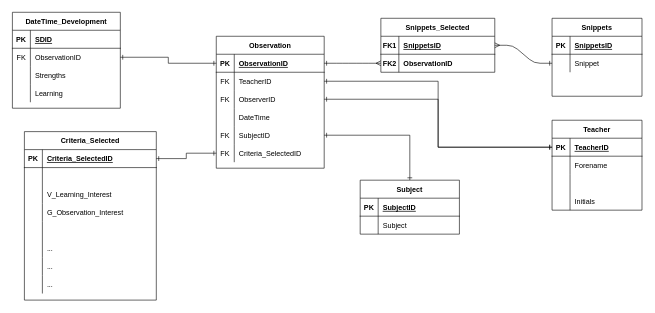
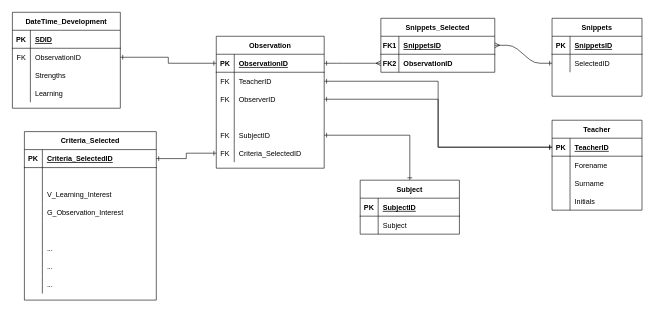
  <mxCell id="0" />
  <mxCell id="1" parent="0" />
  <mxCell id="2" value="" style="edgeStyle=entityRelationEdgeStyle;endArrow=ERmany;startArrow=ERone;endFill=0;startFill=0;" parent="1" source="68" target="97" edge="1"><mxGeometry width="100" height="100" relative="1" as="geometry"><mxPoint x="330" y="720" as="sourcePoint" /><mxPoint x="430" y="620" as="targetPoint" /></mxGeometry></mxCell>
  <mxCell id="3" value="" style="edgeStyle=entityRelationEdgeStyle;endArrow=ERone;startArrow=ERmany;endFill=0;startFill=0;" parent="1" source="94" target="13" edge="1"><mxGeometry width="100" height="100" relative="1" as="geometry"><mxPoint x="390" y="180" as="sourcePoint" /><mxPoint x="450" y="205" as="targetPoint" /></mxGeometry></mxCell>
  <mxCell id="4" value="" style="edgeStyle=orthogonalEdgeStyle;rounded=0;orthogonalLoop=1;jettySize=auto;html=1;startArrow=ERone;startFill=0;endArrow=ERone;endFill=0;exitX=1;exitY=0.5;exitDx=0;exitDy=0;entryX=0;entryY=0.5;entryDx=0;entryDy=0;" edge="1" parent="1" source="71" target="32"><mxGeometry relative="1" as="geometry" /></mxCell>
  <mxCell id="5" value="" style="edgeStyle=orthogonalEdgeStyle;rounded=0;orthogonalLoop=1;jettySize=auto;html=1;startArrow=ERone;startFill=0;endArrow=ERone;endFill=0;" edge="1" parent="1" source="80" target="86"><mxGeometry relative="1" as="geometry" /></mxCell>
  <mxCell id="6" value="" style="edgeStyle=orthogonalEdgeStyle;rounded=0;orthogonalLoop=1;jettySize=auto;html=1;startArrow=ERone;startFill=0;endArrow=ERone;endFill=0;entryX=1;entryY=0.5;entryDx=0;entryDy=0;" edge="1" parent="1" source="83" target="45"><mxGeometry relative="1" as="geometry" /></mxCell>
  <mxCell id="7" value="" style="edgeStyle=orthogonalEdgeStyle;rounded=0;orthogonalLoop=1;jettySize=auto;html=1;startArrow=ERone;startFill=0;endArrow=ERone;endFill=0;entryX=1;entryY=0.5;entryDx=0;entryDy=0;" edge="1" parent="1" source="32" target="74"><mxGeometry relative="1" as="geometry" /></mxCell>
  <mxCell id="8" value="" style="edgeStyle=orthogonalEdgeStyle;rounded=0;orthogonalLoop=1;jettySize=auto;html=1;startArrow=ERone;startFill=0;endArrow=ERone;endFill=0;" edge="1" parent="1" source="68" target="22"><mxGeometry relative="1" as="geometry" /></mxCell>
  <mxCell id="9" value="Snippets" style="shape=table;startSize=30;container=1;collapsible=1;childLayout=tableLayout;fixedRows=1;rowLines=0;fontStyle=1;align=center;resizeLast=1;" parent="1" vertex="1"><mxGeometry x="920" y="30" width="150" height="130" as="geometry" /></mxCell>
  <mxCell id="10" value="" style="shape=partialRectangle;collapsible=0;dropTarget=0;pointerEvents=0;fillColor=none;points=[[0,0.5],[1,0.5]];portConstraint=eastwest;top=0;left=0;right=0;bottom=1;" parent="9" vertex="1"><mxGeometry y="30" width="150" height="30" as="geometry" /></mxCell>
  <mxCell id="11" value="PK" style="shape=partialRectangle;overflow=hidden;connectable=0;fillColor=none;top=0;left=0;bottom=0;right=0;fontStyle=1;" parent="10" vertex="1"><mxGeometry width="30" height="30" as="geometry" /></mxCell>
  <mxCell id="12" value="SnippetsID" style="shape=partialRectangle;overflow=hidden;connectable=0;fillColor=none;top=0;left=0;bottom=0;right=0;align=left;spacingLeft=6;fontStyle=5;" parent="10" vertex="1"><mxGeometry x="30" width="120" height="30" as="geometry" /></mxCell>
  <mxCell id="13" value="" style="shape=partialRectangle;collapsible=0;dropTarget=0;pointerEvents=0;fillColor=none;points=[[0,0.5],[1,0.5]];portConstraint=eastwest;top=0;left=0;right=0;bottom=0;" parent="9" vertex="1"><mxGeometry y="60" width="150" height="30" as="geometry" /></mxCell>
  <mxCell id="14" value="" style="shape=partialRectangle;overflow=hidden;connectable=0;fillColor=none;top=0;left=0;bottom=0;right=0;" parent="13" vertex="1"><mxGeometry width="30" height="30" as="geometry" /></mxCell>
- <mxCell id="15" value="Snippet" style="shape=partialRectangle;overflow=hidden;connectable=0;fillColor=none;top=0;left=0;bottom=0;right=0;align=left;spacingLeft=6;" parent="13" vertex="1"><mxGeometry x="30" width="120" height="30" as="geometry" /></mxCell>
+ <mxCell id="15" value="SelectedID" style="shape=partialRectangle;overflow=hidden;connectable=0;fillColor=none;top=0;left=0;bottom=0;right=0;align=left;spacingLeft=6;" parent="13" vertex="1"><mxGeometry x="30" width="120" height="30" as="geometry" /></mxCell>
  <mxCell id="16" value="" style="shape=partialRectangle;collapsible=0;dropTarget=0;pointerEvents=0;fillColor=none;points=[[0,0.5],[1,0.5]];portConstraint=eastwest;top=0;left=0;right=0;bottom=0;" parent="9" vertex="1"><mxGeometry y="90" width="150" height="30" as="geometry" /></mxCell>
  <mxCell id="17" value="" style="shape=partialRectangle;overflow=hidden;connectable=0;fillColor=none;top=0;left=0;bottom=0;right=0;" parent="16" vertex="1"><mxGeometry width="30" height="30" as="geometry" /></mxCell>
  <mxCell id="18" value="DateTime_Development" style="shape=table;startSize=30;container=1;collapsible=1;childLayout=tableLayout;fixedRows=1;rowLines=0;fontStyle=1;align=center;resizeLast=1;" vertex="1" parent="1"><mxGeometry x="20" y="20" width="180" height="160" as="geometry" /></mxCell>
  <mxCell id="19" value="" style="shape=partialRectangle;collapsible=0;dropTarget=0;pointerEvents=0;fillColor=none;top=0;left=0;bottom=1;right=0;points=[[0,0.5],[1,0.5]];portConstraint=eastwest;" vertex="1" parent="18"><mxGeometry y="30" width="180" height="30" as="geometry" /></mxCell>
  <mxCell id="20" value="PK" style="shape=partialRectangle;connectable=0;fillColor=none;top=0;left=0;bottom=0;right=0;fontStyle=1;overflow=hidden;" vertex="1" parent="19"><mxGeometry width="30" height="30" as="geometry" /></mxCell>
  <mxCell id="21" value="SDID" style="shape=partialRectangle;connectable=0;fillColor=none;top=0;left=0;bottom=0;right=0;align=left;spacingLeft=6;fontStyle=5;overflow=hidden;" vertex="1" parent="19"><mxGeometry x="30" width="150" height="30" as="geometry" /></mxCell>
  <mxCell id="22" value="" style="shape=partialRectangle;collapsible=0;dropTarget=0;pointerEvents=0;fillColor=none;top=0;left=0;bottom=0;right=0;points=[[0,0.5],[1,0.5]];portConstraint=eastwest;" vertex="1" parent="18"><mxGeometry y="60" width="180" height="30" as="geometry" /></mxCell>
  <mxCell id="23" value="FK" style="shape=partialRectangle;connectable=0;fillColor=none;top=0;left=0;bottom=0;right=0;editable=1;overflow=hidden;" vertex="1" parent="22"><mxGeometry width="30" height="30" as="geometry" /></mxCell>
  <mxCell id="24" value="ObservationID" style="shape=partialRectangle;connectable=0;fillColor=none;top=0;left=0;bottom=0;right=0;align=left;spacingLeft=6;overflow=hidden;" vertex="1" parent="22"><mxGeometry x="30" width="150" height="30" as="geometry" /></mxCell>
  <mxCell id="25" value="" style="shape=partialRectangle;collapsible=0;dropTarget=0;pointerEvents=0;fillColor=none;top=0;left=0;bottom=0;right=0;points=[[0,0.5],[1,0.5]];portConstraint=eastwest;" vertex="1" parent="18"><mxGeometry y="90" width="180" height="30" as="geometry" /></mxCell>
  <mxCell id="26" value="" style="shape=partialRectangle;connectable=0;fillColor=none;top=0;left=0;bottom=0;right=0;editable=1;overflow=hidden;" vertex="1" parent="25"><mxGeometry width="30" height="30" as="geometry" /></mxCell>
  <mxCell id="27" value="Strengths" style="shape=partialRectangle;connectable=0;fillColor=none;top=0;left=0;bottom=0;right=0;align=left;spacingLeft=6;overflow=hidden;" vertex="1" parent="25"><mxGeometry x="30" width="150" height="30" as="geometry" /></mxCell>
  <mxCell id="28" value="" style="shape=partialRectangle;collapsible=0;dropTarget=0;pointerEvents=0;fillColor=none;top=0;left=0;bottom=0;right=0;points=[[0,0.5],[1,0.5]];portConstraint=eastwest;" vertex="1" parent="18"><mxGeometry y="120" width="180" height="30" as="geometry" /></mxCell>
  <mxCell id="29" value="" style="shape=partialRectangle;connectable=0;fillColor=none;top=0;left=0;bottom=0;right=0;editable=1;overflow=hidden;" vertex="1" parent="28"><mxGeometry width="30" height="30" as="geometry" /></mxCell>
  <mxCell id="30" value="Learning" style="shape=partialRectangle;connectable=0;fillColor=none;top=0;left=0;bottom=0;right=0;align=left;spacingLeft=6;overflow=hidden;" vertex="1" parent="28"><mxGeometry x="30" width="150" height="30" as="geometry" /></mxCell>
  <mxCell id="31" value="Teacher" style="shape=table;startSize=30;container=1;collapsible=1;childLayout=tableLayout;fixedRows=1;rowLines=0;fontStyle=1;align=center;resizeLast=1;" vertex="1" parent="1"><mxGeometry x="920" y="200" width="150" height="150" as="geometry"><mxRectangle width="100" height="30" as="alternateBounds" /></mxGeometry></mxCell>
  <mxCell id="32" value="" style="shape=partialRectangle;collapsible=0;dropTarget=0;pointerEvents=0;fillColor=none;points=[[0,0.5],[1,0.5]];portConstraint=eastwest;top=0;left=0;right=0;bottom=1;" vertex="1" parent="31"><mxGeometry y="30" width="150" height="30" as="geometry" /></mxCell>
  <mxCell id="33" value="PK" style="shape=partialRectangle;overflow=hidden;connectable=0;fillColor=none;top=0;left=0;bottom=0;right=0;fontStyle=1;" vertex="1" parent="32"><mxGeometry width="30" height="30" as="geometry" /></mxCell>
  <mxCell id="34" value="TeacherID" style="shape=partialRectangle;overflow=hidden;connectable=0;fillColor=none;top=0;left=0;bottom=0;right=0;align=left;spacingLeft=6;fontStyle=5;" vertex="1" parent="32"><mxGeometry x="30" width="120" height="30" as="geometry" /></mxCell>
  <mxCell id="35" value="" style="shape=partialRectangle;collapsible=0;dropTarget=0;pointerEvents=0;fillColor=none;points=[[0,0.5],[1,0.5]];portConstraint=eastwest;top=0;left=0;right=0;bottom=0;" vertex="1" parent="31"><mxGeometry y="60" width="150" height="30" as="geometry" /></mxCell>
  <mxCell id="36" value="" style="shape=partialRectangle;overflow=hidden;connectable=0;fillColor=none;top=0;left=0;bottom=0;right=0;" vertex="1" parent="35"><mxGeometry width="30" height="30" as="geometry" /></mxCell>
  <mxCell id="37" value="Forename" style="shape=partialRectangle;overflow=hidden;connectable=0;fillColor=none;top=0;left=0;bottom=0;right=0;align=left;spacingLeft=6;" vertex="1" parent="35"><mxGeometry x="30" width="120" height="30" as="geometry" /></mxCell>
  <mxCell id="38" style="shape=partialRectangle;collapsible=0;dropTarget=0;pointerEvents=0;fillColor=none;points=[[0,0.5],[1,0.5]];portConstraint=eastwest;top=0;left=0;right=0;bottom=0;" vertex="1" parent="31"><mxGeometry y="90" width="150" height="30" as="geometry" /></mxCell>
  <mxCell id="39" value="" style="shape=partialRectangle;overflow=hidden;connectable=0;fillColor=none;top=0;left=0;bottom=0;right=0;" vertex="1" parent="38"><mxGeometry width="30" height="30" as="geometry" /></mxCell>
+ <mxCell id="40" value="Surname" style="shape=partialRectangle;overflow=hidden;connectable=0;fillColor=none;top=0;left=0;bottom=0;right=0;align=left;spacingLeft=6;" vertex="1" parent="38"><mxGeometry x="30" width="120" height="30" as="geometry" /></mxCell>
  <mxCell id="41" style="shape=partialRectangle;collapsible=0;dropTarget=0;pointerEvents=0;fillColor=none;points=[[0,0.5],[1,0.5]];portConstraint=eastwest;top=0;left=0;right=0;bottom=0;" vertex="1" parent="31"><mxGeometry y="120" width="150" height="30" as="geometry" /></mxCell>
  <mxCell id="42" style="shape=partialRectangle;overflow=hidden;connectable=0;fillColor=none;top=0;left=0;bottom=0;right=0;" vertex="1" parent="41"><mxGeometry width="30" height="30" as="geometry" /></mxCell>
  <mxCell id="43" value="Initials" style="shape=partialRectangle;overflow=hidden;connectable=0;fillColor=none;top=0;left=0;bottom=0;right=0;align=left;spacingLeft=6;" vertex="1" parent="41"><mxGeometry x="30" width="120" height="30" as="geometry" /></mxCell>
  <mxCell id="44" value="Criteria_Selected" style="shape=table;startSize=30;container=1;collapsible=1;childLayout=tableLayout;fixedRows=1;rowLines=0;fontStyle=1;align=center;resizeLast=1;" vertex="1" parent="1"><mxGeometry x="40" y="219" width="220" height="281" as="geometry"><mxRectangle width="100" height="30" as="alternateBounds" /></mxGeometry></mxCell>
  <mxCell id="45" value="" style="shape=partialRectangle;collapsible=0;dropTarget=0;pointerEvents=0;fillColor=none;points=[[0,0.5],[1,0.5]];portConstraint=eastwest;top=0;left=0;right=0;bottom=1;" vertex="1" parent="44"><mxGeometry y="30" width="220" height="30" as="geometry" /></mxCell>
  <mxCell id="46" value="PK" style="shape=partialRectangle;overflow=hidden;connectable=0;fillColor=none;top=0;left=0;bottom=0;right=0;fontStyle=1;" vertex="1" parent="45"><mxGeometry width="30" height="30" as="geometry" /></mxCell>
  <mxCell id="47" value="Criteria_SelectedID" style="shape=partialRectangle;overflow=hidden;connectable=0;fillColor=none;top=0;left=0;bottom=0;right=0;align=left;spacingLeft=6;fontStyle=5;" vertex="1" parent="45"><mxGeometry x="30" width="190" height="30" as="geometry" /></mxCell>
  <mxCell id="48" value="" style="shape=partialRectangle;collapsible=0;dropTarget=0;pointerEvents=0;fillColor=none;points=[[0,0.5],[1,0.5]];portConstraint=eastwest;top=0;left=0;right=0;bottom=0;" vertex="1" parent="44"><mxGeometry y="60" width="220" height="30" as="geometry" /></mxCell>
  <mxCell id="49" value="" style="shape=partialRectangle;overflow=hidden;connectable=0;fillColor=none;top=0;left=0;bottom=0;right=0;" vertex="1" parent="48"><mxGeometry width="30" height="30" as="geometry" /></mxCell>
  <mxCell id="50" style="shape=partialRectangle;collapsible=0;dropTarget=0;pointerEvents=0;fillColor=none;points=[[0,0.5],[1,0.5]];portConstraint=eastwest;top=0;left=0;right=0;bottom=0;" vertex="1" parent="44"><mxGeometry y="90" width="220" height="30" as="geometry" /></mxCell>
  <mxCell id="51" value="" style="shape=partialRectangle;overflow=hidden;connectable=0;fillColor=none;top=0;left=0;bottom=0;right=0;" vertex="1" parent="50"><mxGeometry width="30" height="30" as="geometry" /></mxCell>
  <mxCell id="52" value="V_Learning_Interest" style="shape=partialRectangle;overflow=hidden;connectable=0;fillColor=none;top=0;left=0;bottom=0;right=0;align=left;spacingLeft=6;" vertex="1" parent="50"><mxGeometry x="30" width="190" height="30" as="geometry" /></mxCell>
  <mxCell id="53" style="shape=partialRectangle;collapsible=0;dropTarget=0;pointerEvents=0;fillColor=none;points=[[0,0.5],[1,0.5]];portConstraint=eastwest;top=0;left=0;right=0;bottom=0;" vertex="1" parent="44"><mxGeometry y="120" width="220" height="30" as="geometry" /></mxCell>
  <mxCell id="54" style="shape=partialRectangle;overflow=hidden;connectable=0;fillColor=none;top=0;left=0;bottom=0;right=0;" vertex="1" parent="53"><mxGeometry width="30" height="30" as="geometry" /></mxCell>
  <mxCell id="55" value="G_Observation_Interest" style="shape=partialRectangle;overflow=hidden;connectable=0;fillColor=none;top=0;left=0;bottom=0;right=0;align=left;spacingLeft=6;" vertex="1" parent="53"><mxGeometry x="30" width="190" height="30" as="geometry" /></mxCell>
  <mxCell id="56" style="shape=partialRectangle;collapsible=0;dropTarget=0;pointerEvents=0;fillColor=none;points=[[0,0.5],[1,0.5]];portConstraint=eastwest;top=0;left=0;right=0;bottom=0;" vertex="1" parent="44"><mxGeometry y="150" width="220" height="30" as="geometry" /></mxCell>
  <mxCell id="57" value="" style="shape=partialRectangle;overflow=hidden;connectable=0;fillColor=none;top=0;left=0;bottom=0;right=0;" vertex="1" parent="56"><mxGeometry width="30" height="30" as="geometry" /></mxCell>
  <mxCell id="58" style="shape=partialRectangle;collapsible=0;dropTarget=0;pointerEvents=0;fillColor=none;points=[[0,0.5],[1,0.5]];portConstraint=eastwest;top=0;left=0;right=0;bottom=0;" vertex="1" parent="44"><mxGeometry y="180" width="220" height="30" as="geometry" /></mxCell>
  <mxCell id="59" value="" style="shape=partialRectangle;overflow=hidden;connectable=0;fillColor=none;top=0;left=0;bottom=0;right=0;" vertex="1" parent="58"><mxGeometry width="30" height="30" as="geometry" /></mxCell>
  <mxCell id="60" value="..." style="shape=partialRectangle;overflow=hidden;connectable=0;fillColor=none;top=0;left=0;bottom=0;right=0;align=left;spacingLeft=6;" vertex="1" parent="58"><mxGeometry x="30" width="190" height="30" as="geometry" /></mxCell>
  <mxCell id="61" style="shape=partialRectangle;collapsible=0;dropTarget=0;pointerEvents=0;fillColor=none;points=[[0,0.5],[1,0.5]];portConstraint=eastwest;top=0;left=0;right=0;bottom=0;" vertex="1" parent="44"><mxGeometry y="210" width="220" height="30" as="geometry" /></mxCell>
  <mxCell id="62" style="shape=partialRectangle;overflow=hidden;connectable=0;fillColor=none;top=0;left=0;bottom=0;right=0;" vertex="1" parent="61"><mxGeometry width="30" height="30" as="geometry" /></mxCell>
  <mxCell id="63" value="..." style="shape=partialRectangle;overflow=hidden;connectable=0;fillColor=none;top=0;left=0;bottom=0;right=0;align=left;spacingLeft=6;" vertex="1" parent="61"><mxGeometry x="30" width="190" height="30" as="geometry" /></mxCell>
  <mxCell id="64" style="shape=partialRectangle;collapsible=0;dropTarget=0;pointerEvents=0;fillColor=none;points=[[0,0.5],[1,0.5]];portConstraint=eastwest;top=0;left=0;right=0;bottom=0;" vertex="1" parent="44"><mxGeometry y="240" width="220" height="30" as="geometry" /></mxCell>
  <mxCell id="65" style="shape=partialRectangle;overflow=hidden;connectable=0;fillColor=none;top=0;left=0;bottom=0;right=0;" vertex="1" parent="64"><mxGeometry width="30" height="30" as="geometry" /></mxCell>
  <mxCell id="66" value="..." style="shape=partialRectangle;overflow=hidden;connectable=0;fillColor=none;top=0;left=0;bottom=0;right=0;align=left;spacingLeft=6;" vertex="1" parent="64"><mxGeometry x="30" width="190" height="30" as="geometry" /></mxCell>
  <mxCell id="67" value="Observation" style="shape=table;startSize=30;container=1;collapsible=1;childLayout=tableLayout;fixedRows=1;rowLines=0;fontStyle=1;align=center;resizeLast=1;" parent="1" vertex="1"><mxGeometry x="360" y="60" width="180" height="220" as="geometry"><mxRectangle width="100" height="30" as="alternateBounds" /></mxGeometry></mxCell>
  <mxCell id="68" value="" style="shape=partialRectangle;collapsible=0;dropTarget=0;pointerEvents=0;fillColor=none;points=[[0,0.5],[1,0.5]];portConstraint=eastwest;top=0;left=0;right=0;bottom=1;" parent="67" vertex="1"><mxGeometry y="30" width="180" height="30" as="geometry" /></mxCell>
  <mxCell id="69" value="PK" style="shape=partialRectangle;overflow=hidden;connectable=0;fillColor=none;top=0;left=0;bottom=0;right=0;fontStyle=1;" parent="68" vertex="1"><mxGeometry width="30" height="30" as="geometry" /></mxCell>
  <mxCell id="70" value="ObservationID" style="shape=partialRectangle;overflow=hidden;connectable=0;fillColor=none;top=0;left=0;bottom=0;right=0;align=left;spacingLeft=6;fontStyle=5;" parent="68" vertex="1"><mxGeometry x="30" width="150" height="30" as="geometry" /></mxCell>
  <mxCell id="71" value="" style="shape=partialRectangle;collapsible=0;dropTarget=0;pointerEvents=0;fillColor=none;points=[[0,0.5],[1,0.5]];portConstraint=eastwest;top=0;left=0;right=0;bottom=0;" parent="67" vertex="1"><mxGeometry y="60" width="180" height="30" as="geometry" /></mxCell>
  <mxCell id="72" value="FK" style="shape=partialRectangle;overflow=hidden;connectable=0;fillColor=none;top=0;left=0;bottom=0;right=0;" parent="71" vertex="1"><mxGeometry width="30" height="30" as="geometry" /></mxCell>
  <mxCell id="73" value="TeacherID" style="shape=partialRectangle;overflow=hidden;connectable=0;fillColor=none;top=0;left=0;bottom=0;right=0;align=left;spacingLeft=6;" parent="71" vertex="1"><mxGeometry x="30" width="150" height="30" as="geometry" /></mxCell>
  <mxCell id="74" style="shape=partialRectangle;collapsible=0;dropTarget=0;pointerEvents=0;fillColor=none;points=[[0,0.5],[1,0.5]];portConstraint=eastwest;top=0;left=0;right=0;bottom=0;" vertex="1" parent="67"><mxGeometry y="90" width="180" height="30" as="geometry" /></mxCell>
  <mxCell id="75" value="FK" style="shape=partialRectangle;overflow=hidden;connectable=0;fillColor=none;top=0;left=0;bottom=0;right=0;" vertex="1" parent="74"><mxGeometry width="30" height="30" as="geometry" /></mxCell>
  <mxCell id="76" value="ObserverID" style="shape=partialRectangle;overflow=hidden;connectable=0;fillColor=none;top=0;left=0;bottom=0;right=0;align=left;spacingLeft=6;" vertex="1" parent="74"><mxGeometry x="30" width="150" height="30" as="geometry" /></mxCell>
  <mxCell id="77" style="shape=partialRectangle;collapsible=0;dropTarget=0;pointerEvents=0;fillColor=none;points=[[0,0.5],[1,0.5]];portConstraint=eastwest;top=0;left=0;right=0;bottom=0;" vertex="1" parent="67"><mxGeometry y="120" width="180" height="30" as="geometry" /></mxCell>
  <mxCell id="78" style="shape=partialRectangle;overflow=hidden;connectable=0;fillColor=none;top=0;left=0;bottom=0;right=0;" vertex="1" parent="77"><mxGeometry width="30" height="30" as="geometry" /></mxCell>
- <mxCell id="79" value="DateTime" style="shape=partialRectangle;overflow=hidden;connectable=0;fillColor=none;top=0;left=0;bottom=0;right=0;align=left;spacingLeft=6;" vertex="1" parent="77"><mxGeometry x="30" width="150" height="30" as="geometry" /></mxCell>
  <mxCell id="80" style="shape=partialRectangle;collapsible=0;dropTarget=0;pointerEvents=0;fillColor=none;points=[[0,0.5],[1,0.5]];portConstraint=eastwest;top=0;left=0;right=0;bottom=0;" vertex="1" parent="67"><mxGeometry y="150" width="180" height="30" as="geometry" /></mxCell>
  <mxCell id="81" value="FK" style="shape=partialRectangle;overflow=hidden;connectable=0;fillColor=none;top=0;left=0;bottom=0;right=0;" vertex="1" parent="80"><mxGeometry width="30" height="30" as="geometry" /></mxCell>
  <mxCell id="82" value="SubjectID" style="shape=partialRectangle;overflow=hidden;connectable=0;fillColor=none;top=0;left=0;bottom=0;right=0;align=left;spacingLeft=6;" vertex="1" parent="80"><mxGeometry x="30" width="150" height="30" as="geometry" /></mxCell>
  <mxCell id="83" style="shape=partialRectangle;collapsible=0;dropTarget=0;pointerEvents=0;fillColor=none;points=[[0,0.5],[1,0.5]];portConstraint=eastwest;top=0;left=0;right=0;bottom=0;" vertex="1" parent="67"><mxGeometry y="180" width="180" height="30" as="geometry" /></mxCell>
  <mxCell id="84" value="FK" style="shape=partialRectangle;overflow=hidden;connectable=0;fillColor=none;top=0;left=0;bottom=0;right=0;" vertex="1" parent="83"><mxGeometry width="30" height="30" as="geometry" /></mxCell>
  <mxCell id="85" value="Criteria_SelectedID" style="shape=partialRectangle;overflow=hidden;connectable=0;fillColor=none;top=0;left=0;bottom=0;right=0;align=left;spacingLeft=6;" vertex="1" parent="83"><mxGeometry x="30" width="150" height="30" as="geometry" /></mxCell>
  <mxCell id="86" value="Subject" style="shape=table;startSize=30;container=1;collapsible=1;childLayout=tableLayout;fixedRows=1;rowLines=0;fontStyle=1;align=center;resizeLast=1;" vertex="1" parent="1"><mxGeometry x="600" y="300" width="165.5" height="90" as="geometry"><mxRectangle width="100" height="30" as="alternateBounds" /></mxGeometry></mxCell>
  <mxCell id="87" value="" style="shape=partialRectangle;collapsible=0;dropTarget=0;pointerEvents=0;fillColor=none;points=[[0,0.5],[1,0.5]];portConstraint=eastwest;top=0;left=0;right=0;bottom=1;" vertex="1" parent="86"><mxGeometry y="30" width="165.5" height="30" as="geometry" /></mxCell>
  <mxCell id="88" value="PK" style="shape=partialRectangle;overflow=hidden;connectable=0;fillColor=none;top=0;left=0;bottom=0;right=0;fontStyle=1;" vertex="1" parent="87"><mxGeometry width="30" height="30" as="geometry" /></mxCell>
  <mxCell id="89" value="SubjectID" style="shape=partialRectangle;overflow=hidden;connectable=0;fillColor=none;top=0;left=0;bottom=0;right=0;align=left;spacingLeft=6;fontStyle=5;" vertex="1" parent="87"><mxGeometry x="30" width="135.5" height="30" as="geometry" /></mxCell>
  <mxCell id="90" value="" style="shape=partialRectangle;collapsible=0;dropTarget=0;pointerEvents=0;fillColor=none;points=[[0,0.5],[1,0.5]];portConstraint=eastwest;top=0;left=0;right=0;bottom=0;" vertex="1" parent="86"><mxGeometry y="60" width="165.5" height="30" as="geometry" /></mxCell>
  <mxCell id="91" value="" style="shape=partialRectangle;overflow=hidden;connectable=0;fillColor=none;top=0;left=0;bottom=0;right=0;" vertex="1" parent="90"><mxGeometry width="30" height="30" as="geometry" /></mxCell>
  <mxCell id="92" value="Subject" style="shape=partialRectangle;overflow=hidden;connectable=0;fillColor=none;top=0;left=0;bottom=0;right=0;align=left;spacingLeft=6;" vertex="1" parent="90"><mxGeometry x="30" width="135.5" height="30" as="geometry" /></mxCell>
  <mxCell id="93" value="Snippets_Selected" style="shape=table;startSize=30;container=1;collapsible=1;childLayout=tableLayout;fixedRows=1;rowLines=0;fontStyle=1;align=center;resizeLast=1;" parent="1" vertex="1"><mxGeometry x="634.5" y="30" width="190" height="90" as="geometry" /></mxCell>
  <mxCell id="94" value="" style="shape=partialRectangle;collapsible=0;dropTarget=0;pointerEvents=0;fillColor=none;points=[[0,0.5],[1,0.5]];portConstraint=eastwest;top=0;left=0;right=0;bottom=1;" parent="93" vertex="1"><mxGeometry y="30" width="190" height="30" as="geometry" /></mxCell>
  <mxCell id="95" value="FK1" style="shape=partialRectangle;overflow=hidden;connectable=0;fillColor=none;top=0;left=0;bottom=0;right=0;fontStyle=1;" parent="94" vertex="1"><mxGeometry width="30" height="30" as="geometry" /></mxCell>
  <mxCell id="96" value="SnippetsID" style="shape=partialRectangle;overflow=hidden;connectable=0;fillColor=none;top=0;left=0;bottom=0;right=0;align=left;spacingLeft=6;fontStyle=5;" parent="94" vertex="1"><mxGeometry x="30" width="160" height="30" as="geometry" /></mxCell>
  <mxCell id="97" value="" style="shape=partialRectangle;collapsible=0;dropTarget=0;pointerEvents=0;fillColor=none;points=[[0,0.5],[1,0.5]];portConstraint=eastwest;top=0;left=0;right=0;bottom=0;" parent="93" vertex="1"><mxGeometry y="60" width="190" height="30" as="geometry" /></mxCell>
  <mxCell id="98" value="FK2" style="shape=partialRectangle;overflow=hidden;connectable=0;fillColor=none;top=0;left=0;bottom=0;right=0;fontStyle=1" parent="97" vertex="1"><mxGeometry width="30" height="30" as="geometry" /></mxCell>
  <mxCell id="99" value="ObservationID" style="shape=partialRectangle;overflow=hidden;connectable=0;fillColor=none;top=0;left=0;bottom=0;right=0;align=left;spacingLeft=6;fontStyle=1" parent="97" vertex="1"><mxGeometry x="30" width="160" height="30" as="geometry" /></mxCell>
